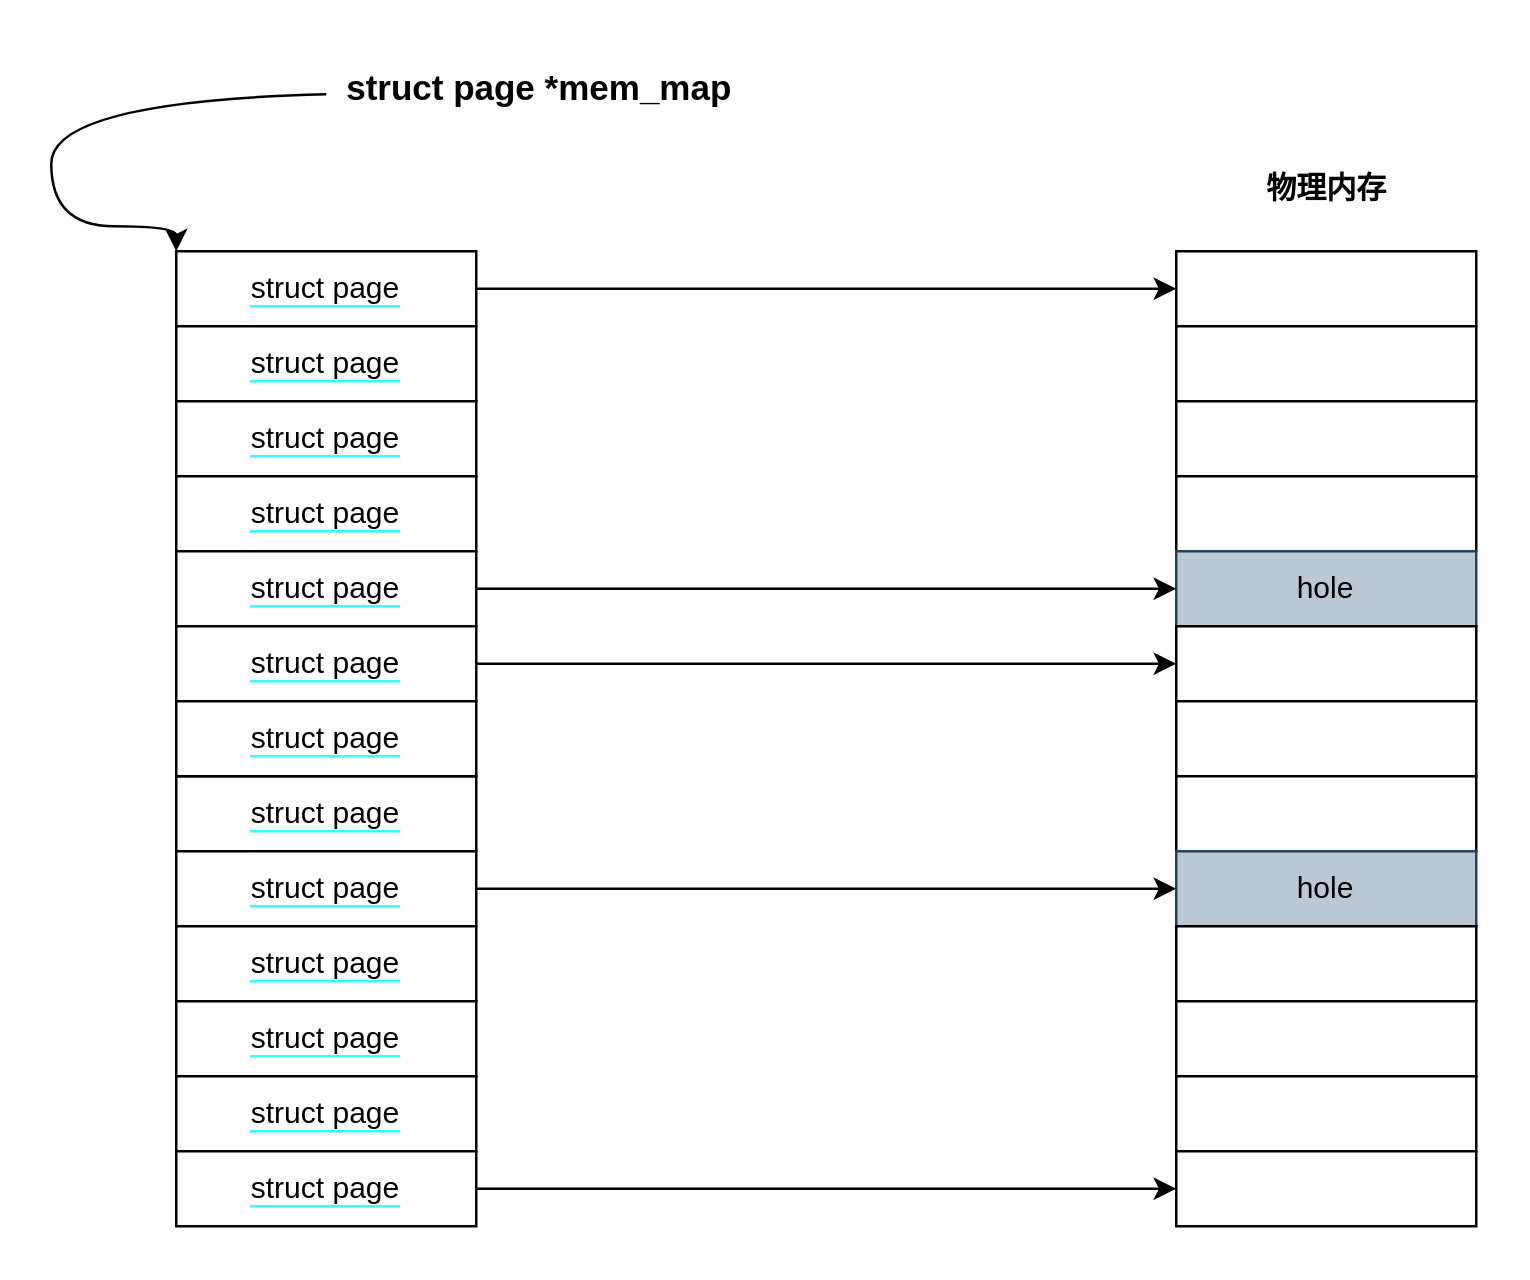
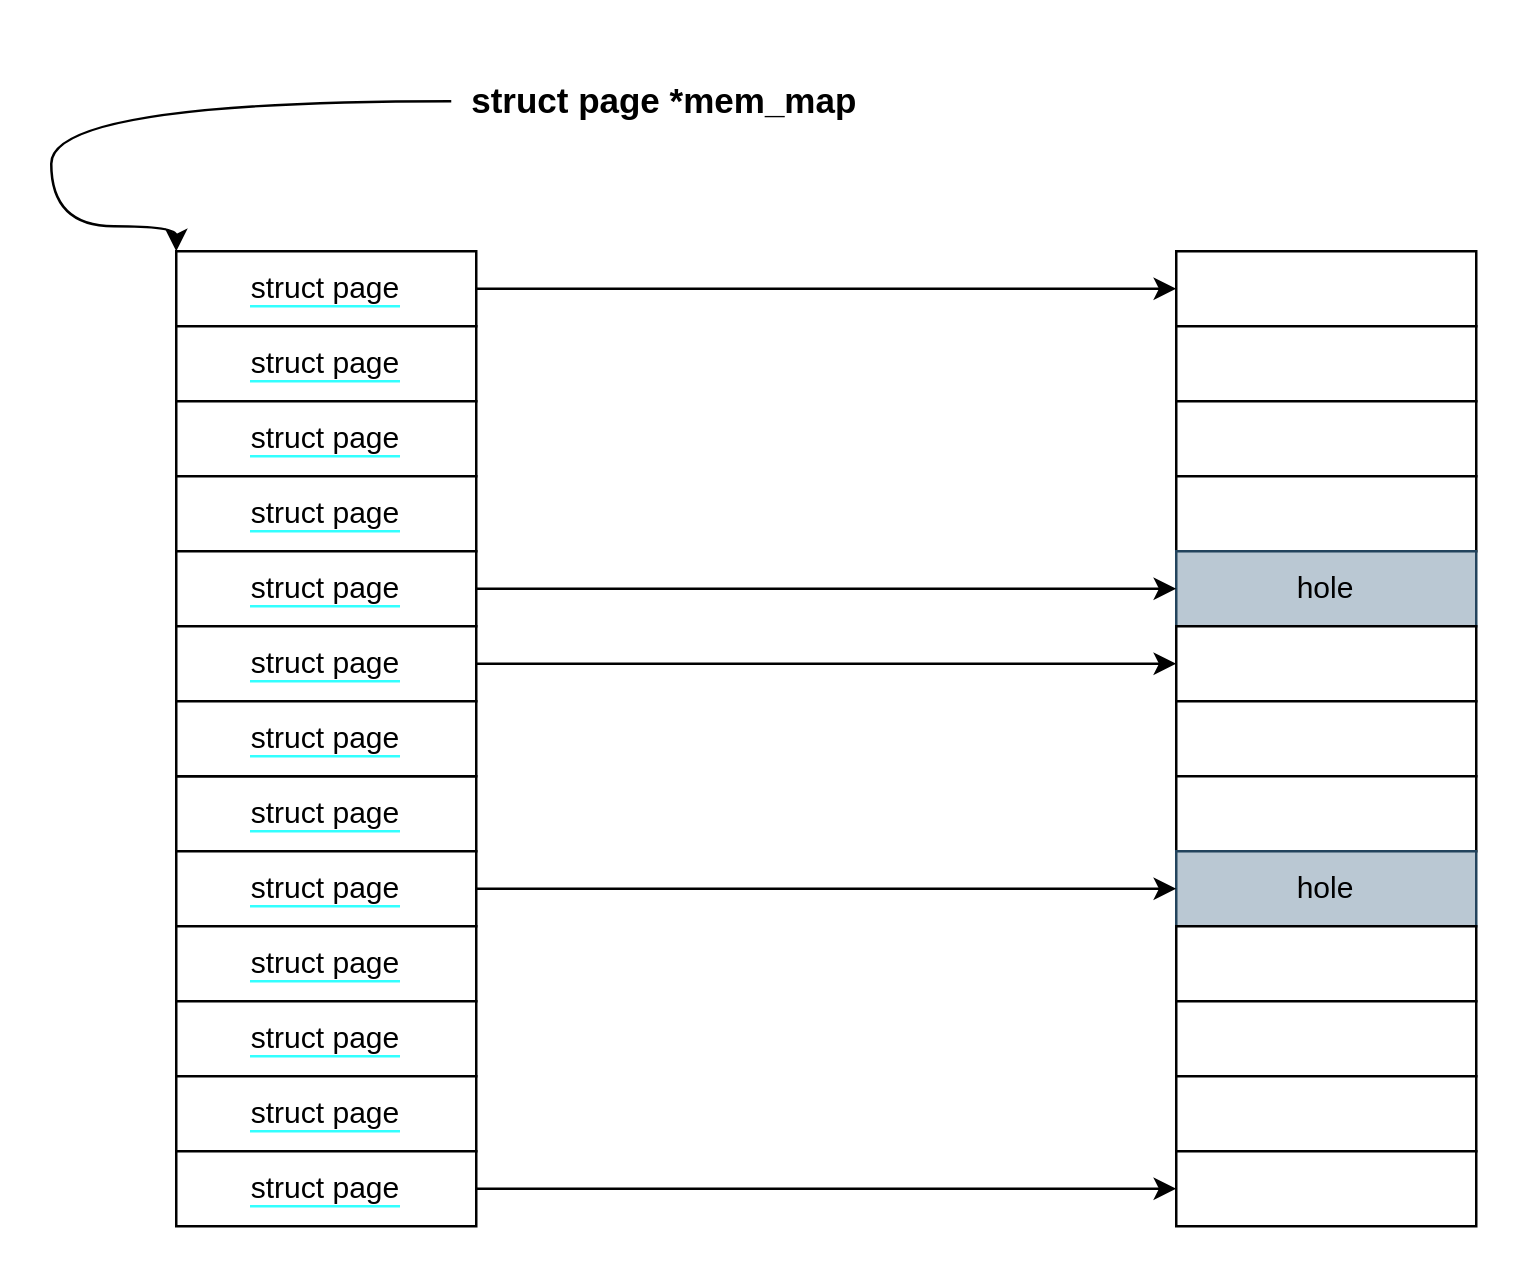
  <mxCell id="0" />
  <mxCell id="1" parent="0" />
  <mxCell id="2" value="" style="rounded=0;whiteSpace=wrap;html=1;labelBackgroundColor=#33FFFF;" vertex="1" parent="1"><mxGeometry x="470" y="100" width="120" height="30" as="geometry" /></mxCell>
  <mxCell id="3" value="" style="rounded=0;whiteSpace=wrap;html=1;labelBackgroundColor=#33FFFF;" vertex="1" parent="1"><mxGeometry x="470" y="130" width="120" height="30" as="geometry" /></mxCell>
  <mxCell id="4" value="" style="rounded=0;whiteSpace=wrap;html=1;labelBackgroundColor=#33FFFF;" vertex="1" parent="1"><mxGeometry x="470" y="160" width="120" height="30" as="geometry" /></mxCell>
  <mxCell id="5" value="" style="rounded=0;whiteSpace=wrap;html=1;labelBackgroundColor=#33FFFF;" vertex="1" parent="1"><mxGeometry x="470" y="190" width="120" height="30" as="geometry" /></mxCell>
  <mxCell id="6" value="hole" style="rounded=0;whiteSpace=wrap;html=1;labelBackgroundColor=none;fillColor=#bac8d3;strokeColor=#23445d;" vertex="1" parent="1"><mxGeometry x="470" y="220" width="120" height="30" as="geometry" /></mxCell>
  <mxCell id="7" value="" style="rounded=0;whiteSpace=wrap;html=1;labelBackgroundColor=#33FFFF;" vertex="1" parent="1"><mxGeometry x="470" y="250" width="120" height="30" as="geometry" /></mxCell>
  <mxCell id="8" value="" style="rounded=0;whiteSpace=wrap;html=1;labelBackgroundColor=#33FFFF;" vertex="1" parent="1"><mxGeometry x="470" y="280" width="120" height="30" as="geometry" /></mxCell>
  <mxCell id="9" value="" style="rounded=0;whiteSpace=wrap;html=1;labelBackgroundColor=#33FFFF;" vertex="1" parent="1"><mxGeometry x="470" y="310" width="120" height="30" as="geometry" /></mxCell>
  <mxCell id="10" value="hole" style="rounded=0;whiteSpace=wrap;html=1;labelBackgroundColor=#FFFFF;fillColor=#bac8d3;strokeColor=#23445d;" vertex="1" parent="1"><mxGeometry x="470" y="340" width="120" height="30" as="geometry" /></mxCell>
  <mxCell id="11" value="" style="rounded=0;whiteSpace=wrap;html=1;labelBackgroundColor=#33FFFF;" vertex="1" parent="1"><mxGeometry x="470" y="370" width="120" height="30" as="geometry" /></mxCell>
  <mxCell id="12" value="" style="rounded=0;whiteSpace=wrap;html=1;labelBackgroundColor=#33FFFF;" vertex="1" parent="1"><mxGeometry x="470" y="400" width="120" height="30" as="geometry" /></mxCell>
  <mxCell id="13" value="" style="rounded=0;whiteSpace=wrap;html=1;labelBackgroundColor=#33FFFF;" vertex="1" parent="1"><mxGeometry x="470" y="430" width="120" height="30" as="geometry" /></mxCell>
- <mxCell id="14" value="&lt;b&gt;物理内存&lt;/b&gt;" style="text;html=1;align=center;verticalAlign=middle;resizable=0;points=[];autosize=1;strokeColor=none;fillColor=none;" vertex="1" parent="1"><mxGeometry x="495" y="60" width="70" height="30" as="geometry" /></mxCell>
  <mxCell id="15" style="edgeStyle=orthogonalEdgeStyle;rounded=0;orthogonalLoop=1;jettySize=auto;html=1;exitX=1;exitY=0.5;exitDx=0;exitDy=0;entryX=0;entryY=0.5;entryDx=0;entryDy=0;" edge="1" parent="1" source="16" target="2"><mxGeometry relative="1" as="geometry" /></mxCell>
  <mxCell id="16" value="&lt;span style=&quot;background-color: rgb(255, 255, 255);&quot;&gt;struct page&lt;br&gt;&lt;/span&gt;" style="rounded=0;whiteSpace=wrap;html=1;labelBackgroundColor=#33FFFF;" vertex="1" parent="1"><mxGeometry x="70" y="100" width="120" height="30" as="geometry" /></mxCell>
  <mxCell id="17" value="&lt;span style=&quot;background-color: rgb(255, 255, 255);&quot;&gt;struct page&lt;br&gt;&lt;/span&gt;" style="rounded=0;whiteSpace=wrap;html=1;labelBackgroundColor=#33FFFF;" vertex="1" parent="1"><mxGeometry x="70" y="130" width="120" height="30" as="geometry" /></mxCell>
  <mxCell id="18" value="&lt;span style=&quot;background-color: rgb(255, 255, 255);&quot;&gt;struct page&lt;br&gt;&lt;/span&gt;" style="rounded=0;whiteSpace=wrap;html=1;labelBackgroundColor=#33FFFF;" vertex="1" parent="1"><mxGeometry x="70" y="160" width="120" height="30" as="geometry" /></mxCell>
  <mxCell id="19" value="&lt;span style=&quot;background-color: rgb(255, 255, 255);&quot;&gt;struct page&lt;br&gt;&lt;/span&gt;" style="rounded=0;whiteSpace=wrap;html=1;labelBackgroundColor=#33FFFF;" vertex="1" parent="1"><mxGeometry x="70" y="190" width="120" height="30" as="geometry" /></mxCell>
  <mxCell id="20" style="edgeStyle=orthogonalEdgeStyle;rounded=0;orthogonalLoop=1;jettySize=auto;html=1;" edge="1" parent="1" source="21" target="6"><mxGeometry relative="1" as="geometry" /></mxCell>
  <mxCell id="21" value="&lt;span style=&quot;background-color: rgb(255, 255, 255);&quot;&gt;struct page&lt;br&gt;&lt;/span&gt;" style="rounded=0;whiteSpace=wrap;html=1;labelBackgroundColor=#33FFFF;" vertex="1" parent="1"><mxGeometry x="70" y="220" width="120" height="30" as="geometry" /></mxCell>
  <mxCell id="22" style="edgeStyle=orthogonalEdgeStyle;rounded=0;orthogonalLoop=1;jettySize=auto;html=1;entryX=0;entryY=0.5;entryDx=0;entryDy=0;" edge="1" parent="1" source="23" target="7"><mxGeometry relative="1" as="geometry" /></mxCell>
  <mxCell id="23" value="&lt;span style=&quot;background-color: rgb(255, 255, 255);&quot;&gt;struct page&lt;br&gt;&lt;/span&gt;" style="rounded=0;whiteSpace=wrap;html=1;labelBackgroundColor=#33FFFF;" vertex="1" parent="1"><mxGeometry x="70" y="250" width="120" height="30" as="geometry" /></mxCell>
  <mxCell id="24" value="&lt;span style=&quot;background-color: rgb(255, 255, 255);&quot;&gt;struct page&lt;br&gt;&lt;/span&gt;" style="rounded=0;whiteSpace=wrap;html=1;labelBackgroundColor=#33FFFF;" vertex="1" parent="1"><mxGeometry x="70" y="310" width="120" height="30" as="geometry" /></mxCell>
  <mxCell id="25" style="edgeStyle=orthogonalEdgeStyle;rounded=0;orthogonalLoop=1;jettySize=auto;html=1;entryX=0;entryY=0.5;entryDx=0;entryDy=0;" edge="1" parent="1" source="26" target="10"><mxGeometry relative="1" as="geometry" /></mxCell>
  <mxCell id="26" value="&lt;span style=&quot;background-color: rgb(255, 255, 255);&quot;&gt;struct page&lt;br&gt;&lt;/span&gt;" style="rounded=0;whiteSpace=wrap;html=1;labelBackgroundColor=#33FFFF;" vertex="1" parent="1"><mxGeometry x="70" y="340" width="120" height="30" as="geometry" /></mxCell>
  <mxCell id="27" value="&lt;span style=&quot;background-color: rgb(255, 255, 255);&quot;&gt;struct page&lt;br&gt;&lt;/span&gt;" style="rounded=0;whiteSpace=wrap;html=1;labelBackgroundColor=#33FFFF;" vertex="1" parent="1"><mxGeometry x="70" y="370" width="120" height="30" as="geometry" /></mxCell>
  <mxCell id="28" value="&lt;span style=&quot;background-color: rgb(255, 255, 255);&quot;&gt;struct page&lt;br&gt;&lt;/span&gt;" style="rounded=0;whiteSpace=wrap;html=1;labelBackgroundColor=#33FFFF;" vertex="1" parent="1"><mxGeometry x="70" y="400" width="120" height="30" as="geometry" /></mxCell>
  <mxCell id="29" value="&lt;span style=&quot;background-color: rgb(255, 255, 255);&quot;&gt;struct page&lt;br&gt;&lt;/span&gt;" style="rounded=0;whiteSpace=wrap;html=1;labelBackgroundColor=#33FFFF;" vertex="1" parent="1"><mxGeometry x="70" y="430" width="120" height="30" as="geometry" /></mxCell>
  <mxCell id="30" style="edgeStyle=orthogonalEdgeStyle;rounded=0;orthogonalLoop=1;jettySize=auto;html=1;entryX=0;entryY=0.5;entryDx=0;entryDy=0;" edge="1" parent="1" source="31" target="32"><mxGeometry relative="1" as="geometry" /></mxCell>
  <mxCell id="31" value="&lt;span style=&quot;background-color: rgb(255, 255, 255);&quot;&gt;struct page&lt;br&gt;&lt;/span&gt;" style="rounded=0;whiteSpace=wrap;html=1;labelBackgroundColor=#33FFFF;" vertex="1" parent="1"><mxGeometry x="70" y="460" width="120" height="30" as="geometry" /></mxCell>
  <mxCell id="32" value="" style="rounded=0;whiteSpace=wrap;html=1;labelBackgroundColor=#33FFFF;" vertex="1" parent="1"><mxGeometry x="470" y="460" width="120" height="30" as="geometry" /></mxCell>
  <mxCell id="33" value="&lt;span style=&quot;background-color: rgb(255, 255, 255);&quot;&gt;struct page&lt;br&gt;&lt;/span&gt;" style="rounded=0;whiteSpace=wrap;html=1;labelBackgroundColor=#33FFFF;" vertex="1" parent="1"><mxGeometry x="70" y="280" width="120" height="30" as="geometry" /></mxCell>
- <mxCell id="34" value="&lt;b style=&quot;font-size: 14px;&quot;&gt;struct page *mem_map&lt;/b&gt;" style="text;html=1;align=center;verticalAlign=middle;resizable=0;points=[];autosize=1;strokeColor=none;fillColor=none;labelBackgroundColor=none;labelBorderColor=none;spacing=0;fontSize=14;" vertex="1" parent="1"><mxGeometry x="130" y="20" width="170" height="30" as="geometry" /></mxCell>
+ <mxCell id="34" value="&lt;b style=&quot;font-size: 14px;&quot;&gt;struct page *mem_map&lt;/b&gt;" style="text;html=1;align=center;verticalAlign=middle;resizable=0;points=[];autosize=1;strokeColor=none;fillColor=none;labelBackgroundColor=none;labelBorderColor=none;spacing=0;fontSize=14;" vertex="1" parent="1"><mxGeometry x="180" y="25" width="170" height="30" as="geometry" /></mxCell>
  <mxCell id="35" value="" style="curved=1;endArrow=classic;html=1;rounded=0;entryX=0;entryY=0;entryDx=0;entryDy=0;" edge="1" parent="1" source="34" target="16"><mxGeometry width="50" height="50" relative="1" as="geometry"><mxPoint x="70" y="40" as="sourcePoint" /><mxPoint x="20" y="90" as="targetPoint" /><Array as="points"><mxPoint x="20" y="40" /><mxPoint x="20" y="90" /><mxPoint x="70" y="90" /></Array></mxGeometry></mxCell>
